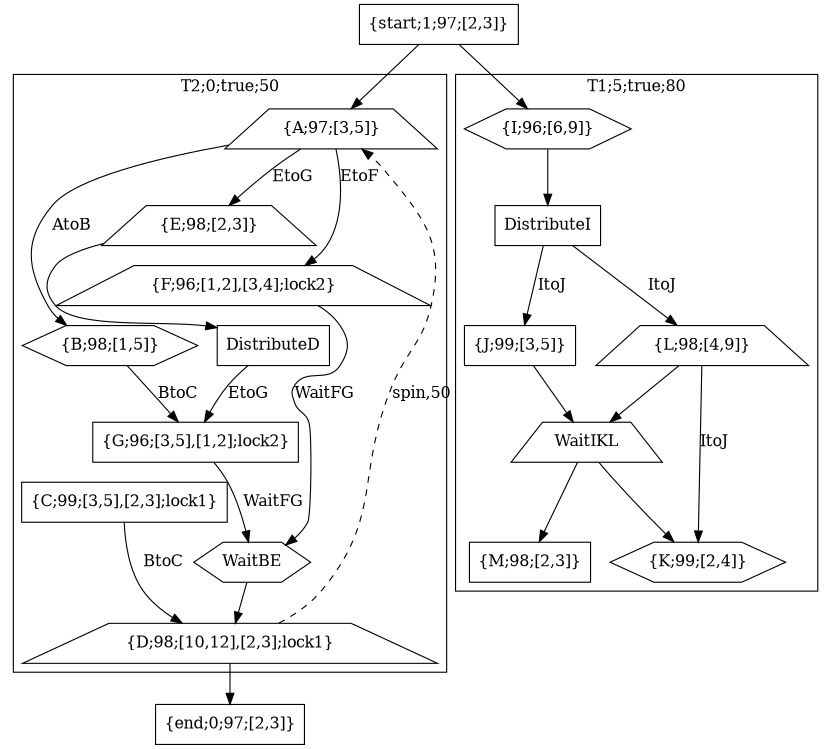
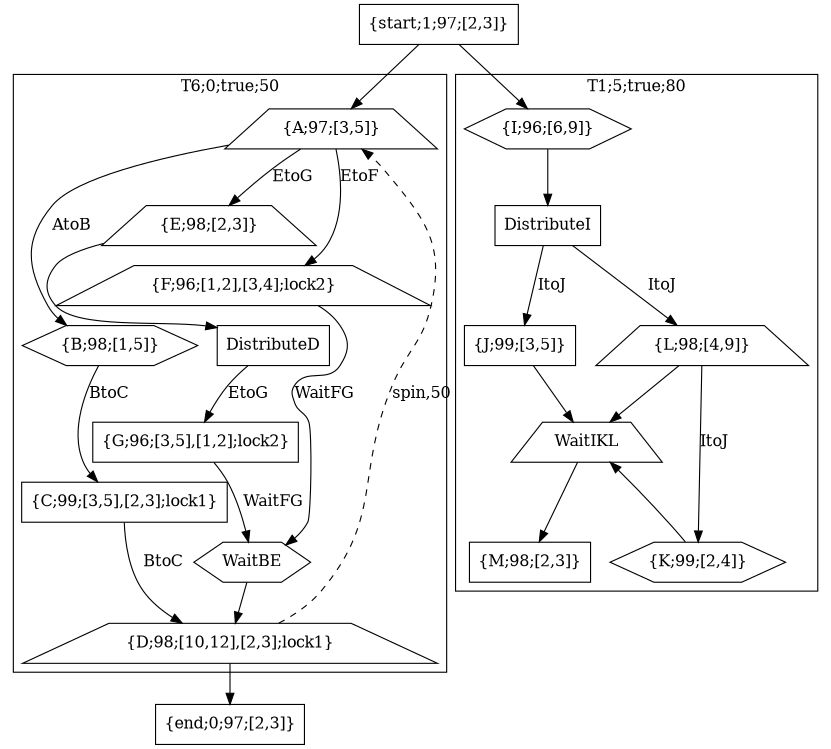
  digraph {
    node [shape=box]
    n1 [label="{A;97;[3,5]}" shape=trapezium]
    n2 [label="{B;98;[1,5]}" shape=hexagon]
    n3 [label="{E;98;[2,3]}" shape=trapezium]
    n4 [label="{C;99;[3,5],[2,3];lock1}"]
    n5 [label=DistributeD]
    n6 [label="{D;98;[10,12],[2,3];lock1}" shape=trapezium]
    n7 [label="{F;96;[1,2],[3,4];lock2}" shape=trapezium]
    n8 [label="{G;96;[3,5],[1,2];lock2}"]
    n9 [label=WaitBE shape=hexagon]
    n10 [label="{I;96;[6,9]}" shape=hexagon]
    n11 [label=DistributeI]
    n12 [label="{J;99;[3,5]}"]
    n13 [label="{K;99;[2,4]}" shape=hexagon]
    n14 [label="{L;98;[4,9]}" shape=trapezium]
    n15 [label=WaitIKL shape=trapezium]
    n16 [label="{M;98;[2,3]}"]
    n17 [label="{end;0;97;[2,3]}"]
    n18 [label="{start;1;97;[2,3]}"]
    subgraph cluster_1 {
-     label="T2;0;true;50"
+     label="T6;0;true;50"
      n1
      n2
      n3
      n4
      n5
      n6
      n7
      n8
      n9
    }
    subgraph cluster_2 {
      label="T1;5;true;80"
      n10
      n11
      n12
      n13
      n14
      n15
      n16
    }
    n1 -> n2 [label=AtoB]
    n1 -> n3 [label=EtoG]
    n1 -> n7 [label=EtoF]
-   n2 -> n8 [label=BtoC]
+   n2 -> n4 [label=BtoC]
    n3 -> n5
    n4 -> n6 [label=BtoC]
    n5 -> n8 [label=EtoG]
    n6 -> n1 [label="spin,50" style=dashed]
    n6 -> n17
    n7 -> n9 [label=WaitFG]
    n8 -> n9 [label=WaitFG]
    n9 -> n6
    n10 -> n11
    n11 -> n12 [label=ItoJ]
    n11 -> n14 [label=ItoJ]
    n12 -> n15
-   n15 -> n13
+   n13 -> n15
    n14 -> n13 [label=ItoJ]
    n14 -> n15
    n15 -> n16
    n18 -> n1
    n18 -> n10
  }
